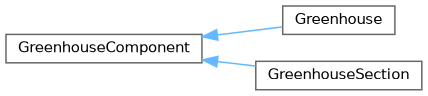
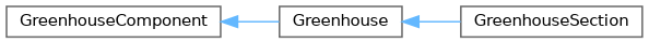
  digraph {
    rankdir=LR
    node [color=grey40 fillcolor=white fontname=Helvetica fontsize=10 shape=box style=filled]
    edge [color=steelblue1 dir=back fontname=Helvetica fontsize=10 labelfontname=Helvetica labelfontsize=10 style=solid]
    n1 [height=0.2 label=GreenhouseComponent width=0.4]
    n2 [height=0.2 label=Greenhouse width=0.4]
    n3 [height=0.2 label=GreenhouseSection width=0.4]
    n1 -> n2
-   n1 -> n3
+   n2 -> n3
  }
